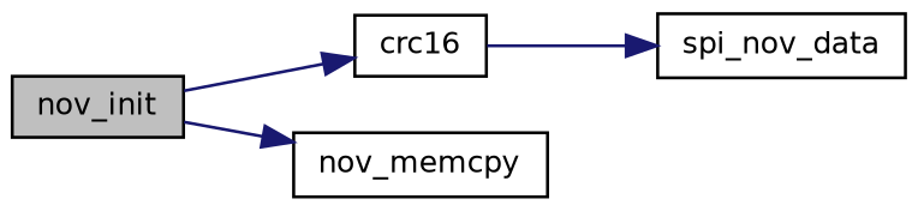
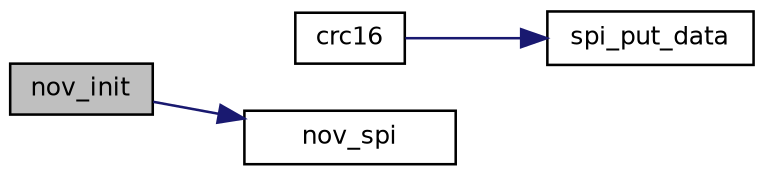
  digraph {
    rankdir=LR
    node [color=black fillcolor=white fontname=Helvetica fontsize=10 shape=record style=filled]
    edge [color=midnightblue fontname=Helvetica fontsize=10 labelfontname=Helvetica labelfontsize=10 style=solid]
    n1 [fillcolor=grey75 fontcolor=black height=0.2 label=nov_init width=0.4]
    n2 [height=0.2 label=crc16 width=0.4]
-   n3 [height=0.2 label=nov_memcpy width=0.4]
-   n4 [height=0.2 label=spi_nov_data width=0.4]
-   n1 -> n2
+   n3 [height=0.2 label=nov_spi width=0.4]
+   n4 [height=0.2 label=spi_put_data width=0.4]
    n1 -> n3
    n2 -> n4
  }
